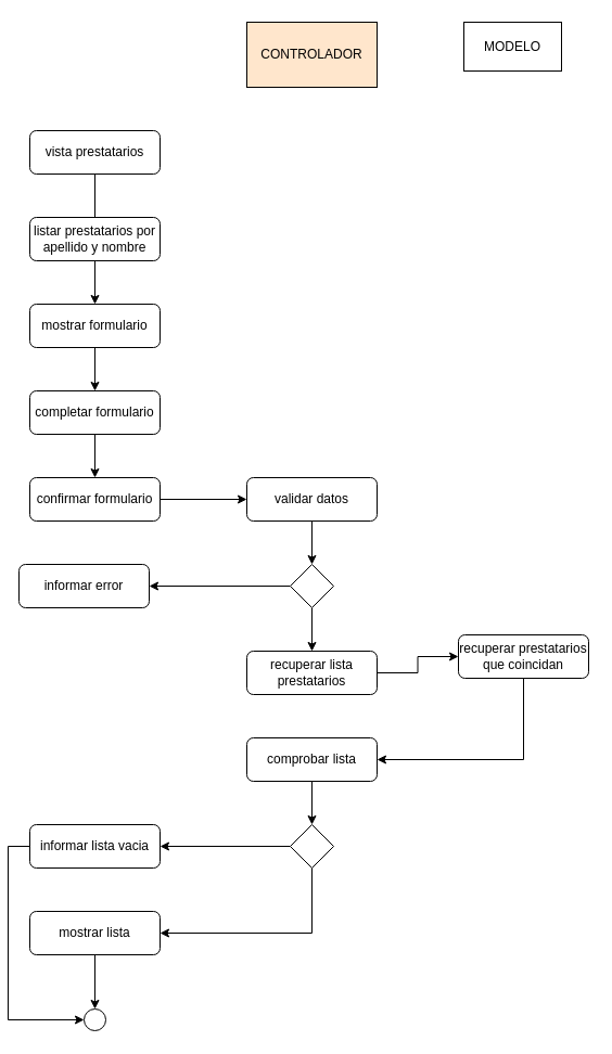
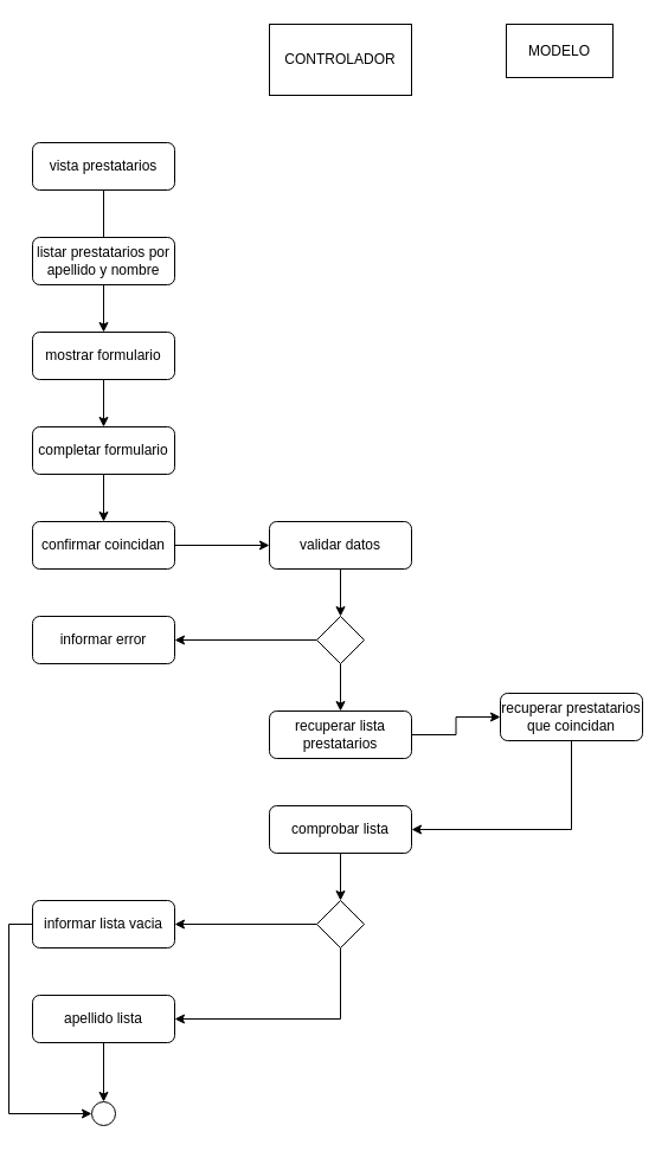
  <mxCell id="0" />
  <mxCell id="1" parent="0" />
- <mxCell id="2" value="CONTROLADOR" style="rounded=0;whiteSpace=wrap;html=1;fillColor=#ffe6cc;" vertex="1" parent="1"><mxGeometry x="220" y="20" width="120" height="60" as="geometry" /></mxCell>
+ <mxCell id="2" value="CONTROLADOR" style="rounded=0;whiteSpace=wrap;html=1;" vertex="1" parent="1"><mxGeometry x="220" y="20" width="120" height="60" as="geometry" /></mxCell>
  <mxCell id="3" value="MODELO" style="rounded=0;whiteSpace=wrap;html=1;" vertex="1" parent="1"><mxGeometry x="420" y="20" width="90" height="45" as="geometry" /></mxCell>
  <mxCell id="4" value="" style="ellipse;whiteSpace=wrap;html=1;aspect=fixed;fillStyle=solid;fillColor=light-dark(#FFFFFF,#121212);" vertex="1" parent="1"><mxGeometry x="70" y="930" width="20" height="20" as="geometry" /></mxCell>
  <mxCell id="5" style="edgeStyle=orthogonalEdgeStyle;rounded=0;orthogonalLoop=1;jettySize=auto;html=1;exitX=0.5;exitY=1;exitDx=0;exitDy=0;entryX=0.5;entryY=0;entryDx=0;entryDy=0;endArrow=none;" edge="1" parent="1" source="6" target="8"><mxGeometry relative="1" as="geometry" /></mxCell>
  <mxCell id="6" value="vista prestatarios" style="rounded=1;whiteSpace=wrap;html=1;" vertex="1" parent="1"><mxGeometry x="20" y="120" width="120" height="40" as="geometry" /></mxCell>
  <mxCell id="7" style="edgeStyle=orthogonalEdgeStyle;rounded=0;orthogonalLoop=1;jettySize=auto;html=1;exitX=0.5;exitY=1;exitDx=0;exitDy=0;entryX=0.5;entryY=0;entryDx=0;entryDy=0;" edge="1" parent="1" source="8" target="23"><mxGeometry relative="1" as="geometry" /></mxCell>
  <mxCell id="8" value="listar prestatarios por apellido y nombre" style="rounded=1;whiteSpace=wrap;html=1;" vertex="1" parent="1"><mxGeometry x="20" y="200" width="120" height="40" as="geometry" /></mxCell>
  <mxCell id="9" style="edgeStyle=orthogonalEdgeStyle;rounded=0;orthogonalLoop=1;jettySize=auto;html=1;exitX=1;exitY=0.5;exitDx=0;exitDy=0;entryX=0;entryY=0.5;entryDx=0;entryDy=0;" edge="1" parent="1" source="10" target="12"><mxGeometry relative="1" as="geometry" /></mxCell>
  <mxCell id="10" value="recuperar lista prestatarios" style="rounded=1;whiteSpace=wrap;html=1;" vertex="1" parent="1"><mxGeometry x="220" y="600" width="120" height="40" as="geometry" /></mxCell>
  <mxCell id="11" style="edgeStyle=orthogonalEdgeStyle;rounded=0;orthogonalLoop=1;jettySize=auto;html=1;exitX=0.5;exitY=1;exitDx=0;exitDy=0;entryX=1;entryY=0.5;entryDx=0;entryDy=0;" edge="1" parent="1" source="12" target="17"><mxGeometry relative="1" as="geometry" /></mxCell>
  <mxCell id="12" value="recuperar prestatarios que coincidan" style="rounded=1;whiteSpace=wrap;html=1;" vertex="1" parent="1"><mxGeometry x="415" y="585" width="120" height="40" as="geometry" /></mxCell>
  <mxCell id="13" style="edgeStyle=orthogonalEdgeStyle;rounded=0;orthogonalLoop=1;jettySize=auto;html=1;exitX=0;exitY=0.5;exitDx=0;exitDy=0;entryX=1;entryY=0.5;entryDx=0;entryDy=0;" edge="1" parent="1" source="15" target="19"><mxGeometry relative="1" as="geometry" /></mxCell>
  <mxCell id="14" style="edgeStyle=orthogonalEdgeStyle;rounded=0;orthogonalLoop=1;jettySize=auto;html=1;exitX=0.5;exitY=1;exitDx=0;exitDy=0;entryX=1;entryY=0.5;entryDx=0;entryDy=0;" edge="1" parent="1" source="15" target="21"><mxGeometry relative="1" as="geometry" /></mxCell>
  <mxCell id="15" value="" style="rhombus;whiteSpace=wrap;html=1;" vertex="1" parent="1"><mxGeometry x="260" y="760" width="40" height="40" as="geometry" /></mxCell>
  <mxCell id="16" style="edgeStyle=orthogonalEdgeStyle;rounded=0;orthogonalLoop=1;jettySize=auto;html=1;exitX=0.5;exitY=1;exitDx=0;exitDy=0;entryX=0.5;entryY=0;entryDx=0;entryDy=0;" edge="1" parent="1" source="17" target="15"><mxGeometry relative="1" as="geometry" /></mxCell>
  <mxCell id="17" value="comprobar lista" style="rounded=1;whiteSpace=wrap;html=1;" vertex="1" parent="1"><mxGeometry x="220" y="680" width="120" height="40" as="geometry" /></mxCell>
  <mxCell id="18" style="edgeStyle=orthogonalEdgeStyle;rounded=0;orthogonalLoop=1;jettySize=auto;html=1;exitX=0;exitY=0.5;exitDx=0;exitDy=0;entryX=0;entryY=0.5;entryDx=0;entryDy=0;" edge="1" parent="1" source="19" target="4"><mxGeometry relative="1" as="geometry" /></mxCell>
  <mxCell id="19" value="informar lista vacia" style="rounded=1;whiteSpace=wrap;html=1;" vertex="1" parent="1"><mxGeometry x="20" y="760" width="120" height="40" as="geometry" /></mxCell>
  <mxCell id="20" style="edgeStyle=orthogonalEdgeStyle;rounded=0;orthogonalLoop=1;jettySize=auto;html=1;exitX=0.5;exitY=1;exitDx=0;exitDy=0;entryX=0.5;entryY=0;entryDx=0;entryDy=0;" edge="1" parent="1" source="21" target="4"><mxGeometry relative="1" as="geometry" /></mxCell>
- <mxCell id="21" value="mostrar lista" style="rounded=1;whiteSpace=wrap;html=1;" vertex="1" parent="1"><mxGeometry x="20" y="840" width="120" height="40" as="geometry" /></mxCell>
+ <mxCell id="21" value="apellido lista" style="rounded=1;whiteSpace=wrap;html=1;" vertex="1" parent="1"><mxGeometry x="20" y="840" width="120" height="40" as="geometry" /></mxCell>
  <mxCell id="22" style="edgeStyle=orthogonalEdgeStyle;rounded=0;orthogonalLoop=1;jettySize=auto;html=1;exitX=0.5;exitY=1;exitDx=0;exitDy=0;entryX=0.5;entryY=0;entryDx=0;entryDy=0;" edge="1" parent="1" source="23" target="25"><mxGeometry relative="1" as="geometry" /></mxCell>
  <mxCell id="23" value="mostrar formulario" style="rounded=1;whiteSpace=wrap;html=1;" vertex="1" parent="1"><mxGeometry x="20" y="280" width="120" height="40" as="geometry" /></mxCell>
  <mxCell id="24" style="edgeStyle=orthogonalEdgeStyle;rounded=0;orthogonalLoop=1;jettySize=auto;html=1;exitX=0.5;exitY=1;exitDx=0;exitDy=0;entryX=0.5;entryY=0;entryDx=0;entryDy=0;" edge="1" parent="1" source="25" target="27"><mxGeometry relative="1" as="geometry" /></mxCell>
  <mxCell id="25" value="completar formulario" style="rounded=1;whiteSpace=wrap;html=1;" vertex="1" parent="1"><mxGeometry x="20" y="360" width="120" height="40" as="geometry" /></mxCell>
  <mxCell id="26" style="edgeStyle=orthogonalEdgeStyle;rounded=0;orthogonalLoop=1;jettySize=auto;html=1;exitX=1;exitY=0.5;exitDx=0;exitDy=0;entryX=0;entryY=0.5;entryDx=0;entryDy=0;" edge="1" parent="1" source="27" target="29"><mxGeometry relative="1" as="geometry" /></mxCell>
- <mxCell id="27" value="confirmar formulario" style="rounded=1;whiteSpace=wrap;html=1;" vertex="1" parent="1"><mxGeometry x="20" y="440" width="120" height="40" as="geometry" /></mxCell>
+ <mxCell id="27" value="confirmar coincidan" style="rounded=1;whiteSpace=wrap;html=1;" vertex="1" parent="1"><mxGeometry x="20" y="440" width="120" height="40" as="geometry" /></mxCell>
  <mxCell id="28" style="edgeStyle=orthogonalEdgeStyle;rounded=0;orthogonalLoop=1;jettySize=auto;html=1;exitX=0.5;exitY=1;exitDx=0;exitDy=0;entryX=0.5;entryY=0;entryDx=0;entryDy=0;" edge="1" parent="1" source="29" target="33"><mxGeometry relative="1" as="geometry" /></mxCell>
  <mxCell id="29" value="validar datos&lt;span style=&quot;color: rgba(0, 0, 0, 0); font-family: monospace; font-size: 0px; text-align: start; text-wrap-mode: nowrap;&quot;&gt;%3CmxGraphModel%3E%3Croot%3E%3CmxCell%20id%3D%220%22%2F%3E%3CmxCell%20id%3D%221%22%20parent%3D%220%22%2F%3E%3CmxCell%20id%3D%222%22%20value%3D%22%22%20style%3D%22rounded%3D1%3BwhiteSpace%3Dwrap%3Bhtml%3D1%3B%22%20vertex%3D%221%22%20parent%3D%221%22%3E%3CmxGeometry%20x%3D%22120%22%20y%3D%22280%22%20width%3D%22120%22%20height%3D%2240%22%20as%3D%22geometry%22%2F%3E%3C%2FmxCell%3E%3C%2Froot%3E%3C%2FmxGraphModel%3E&lt;/span&gt;" style="rounded=1;whiteSpace=wrap;html=1;" vertex="1" parent="1"><mxGeometry x="220" y="440" width="120" height="40" as="geometry" /></mxCell>
- <mxCell id="30" value="informar error" style="rounded=1;whiteSpace=wrap;html=1;" vertex="1" parent="1"><mxGeometry x="10" y="520" width="120" height="40" as="geometry" /></mxCell>
+ <mxCell id="30" value="informar error" style="rounded=1;whiteSpace=wrap;html=1;" vertex="1" parent="1"><mxGeometry x="20" y="520" width="120" height="40" as="geometry" /></mxCell>
  <mxCell id="31" style="edgeStyle=orthogonalEdgeStyle;rounded=0;orthogonalLoop=1;jettySize=auto;html=1;exitX=0;exitY=0.5;exitDx=0;exitDy=0;entryX=1;entryY=0.5;entryDx=0;entryDy=0;" edge="1" parent="1" source="33" target="30"><mxGeometry relative="1" as="geometry" /></mxCell>
  <mxCell id="32" style="edgeStyle=orthogonalEdgeStyle;rounded=0;orthogonalLoop=1;jettySize=auto;html=1;exitX=0.5;exitY=1;exitDx=0;exitDy=0;entryX=0.5;entryY=0;entryDx=0;entryDy=0;" edge="1" parent="1" source="33" target="10"><mxGeometry relative="1" as="geometry" /></mxCell>
  <mxCell id="33" value="" style="rhombus;whiteSpace=wrap;html=1;" vertex="1" parent="1"><mxGeometry x="260" y="520" width="40" height="40" as="geometry" /></mxCell>
